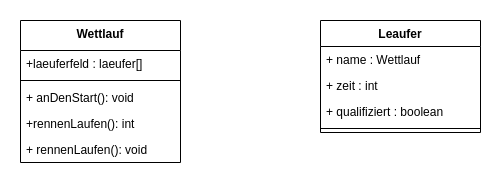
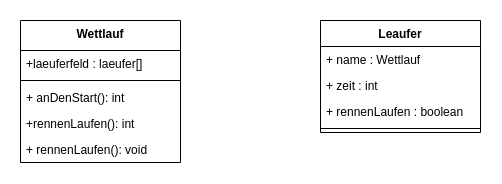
  <mxCell id="0" />
  <mxCell id="1" parent="0" />
  <mxCell id="2" value="Wettlauf" style="swimlane;fontStyle=1;align=center;verticalAlign=top;childLayout=stackLayout;horizontal=1;startSize=30;horizontalStack=0;resizeParent=1;resizeParentMax=0;resizeLast=0;collapsible=1;marginBottom=0;" vertex="1" parent="1"><mxGeometry x="20" y="20" width="160" height="142" as="geometry" /></mxCell>
  <mxCell id="3" value="+laeuferfeld : laeufer[]" style="text;strokeColor=none;fillColor=none;align=left;verticalAlign=top;spacingLeft=4;spacingRight=4;overflow=hidden;rotatable=0;points=[[0,0.5],[1,0.5]];portConstraint=eastwest;" vertex="1" parent="2"><mxGeometry y="30" width="160" height="26" as="geometry" /></mxCell>
  <mxCell id="4" value="" style="line;strokeWidth=1;fillColor=none;align=left;verticalAlign=middle;spacingTop=-1;spacingLeft=3;spacingRight=3;rotatable=0;labelPosition=right;points=[];portConstraint=eastwest;" vertex="1" parent="2"><mxGeometry y="56" width="160" height="8" as="geometry" /></mxCell>
- <mxCell id="5" value="+ anDenStart(): void" style="text;strokeColor=none;fillColor=none;align=left;verticalAlign=top;spacingLeft=4;spacingRight=4;overflow=hidden;rotatable=0;points=[[0,0.5],[1,0.5]];portConstraint=eastwest;" vertex="1" parent="2"><mxGeometry y="64" width="160" height="26" as="geometry" /></mxCell>
+ <mxCell id="5" value="+ anDenStart(): int" style="text;strokeColor=none;fillColor=none;align=left;verticalAlign=top;spacingLeft=4;spacingRight=4;overflow=hidden;rotatable=0;points=[[0,0.5],[1,0.5]];portConstraint=eastwest;" vertex="1" parent="2"><mxGeometry y="64" width="160" height="26" as="geometry" /></mxCell>
  <mxCell id="6" value="+rennenLaufen(): int" style="text;strokeColor=none;fillColor=none;align=left;verticalAlign=top;spacingLeft=4;spacingRight=4;overflow=hidden;rotatable=0;points=[[0,0.5],[1,0.5]];portConstraint=eastwest;" vertex="1" parent="2"><mxGeometry y="90" width="160" height="26" as="geometry" /></mxCell>
  <mxCell id="7" value="+ rennenLaufen(): void" style="text;strokeColor=none;fillColor=none;align=left;verticalAlign=top;spacingLeft=4;spacingRight=4;overflow=hidden;rotatable=0;points=[[0,0.5],[1,0.5]];portConstraint=eastwest;" vertex="1" parent="2"><mxGeometry y="116" width="160" height="26" as="geometry" /></mxCell>
  <mxCell id="8" value="Leaufer" style="swimlane;fontStyle=1;align=center;verticalAlign=top;childLayout=stackLayout;horizontal=1;startSize=26;horizontalStack=0;resizeParent=1;resizeParentMax=0;resizeLast=0;collapsible=1;marginBottom=0;" vertex="1" parent="1"><mxGeometry x="320" y="20" width="160" height="112" as="geometry" /></mxCell>
  <mxCell id="9" value="+ name : Wettlauf" style="text;strokeColor=none;fillColor=none;align=left;verticalAlign=top;spacingLeft=4;spacingRight=4;overflow=hidden;rotatable=0;points=[[0,0.5],[1,0.5]];portConstraint=eastwest;" vertex="1" parent="8"><mxGeometry y="26" width="160" height="26" as="geometry" /></mxCell>
  <mxCell id="10" value="+ zeit : int" style="text;strokeColor=none;fillColor=none;align=left;verticalAlign=top;spacingLeft=4;spacingRight=4;overflow=hidden;rotatable=0;points=[[0,0.5],[1,0.5]];portConstraint=eastwest;" vertex="1" parent="8"><mxGeometry y="52" width="160" height="26" as="geometry" /></mxCell>
- <mxCell id="11" value="+ qualifiziert : boolean" style="text;strokeColor=none;fillColor=none;align=left;verticalAlign=top;spacingLeft=4;spacingRight=4;overflow=hidden;rotatable=0;points=[[0,0.5],[1,0.5]];portConstraint=eastwest;" vertex="1" parent="8"><mxGeometry y="78" width="160" height="26" as="geometry" /></mxCell>
+ <mxCell id="11" value="+ rennenLaufen : boolean" style="text;strokeColor=none;fillColor=none;align=left;verticalAlign=top;spacingLeft=4;spacingRight=4;overflow=hidden;rotatable=0;points=[[0,0.5],[1,0.5]];portConstraint=eastwest;" vertex="1" parent="8"><mxGeometry y="78" width="160" height="26" as="geometry" /></mxCell>
  <mxCell id="12" value="" style="line;strokeWidth=1;fillColor=none;align=left;verticalAlign=middle;spacingTop=-1;spacingLeft=3;spacingRight=3;rotatable=0;labelPosition=right;points=[];portConstraint=eastwest;" vertex="1" parent="8"><mxGeometry y="104" width="160" height="8" as="geometry" /></mxCell>
